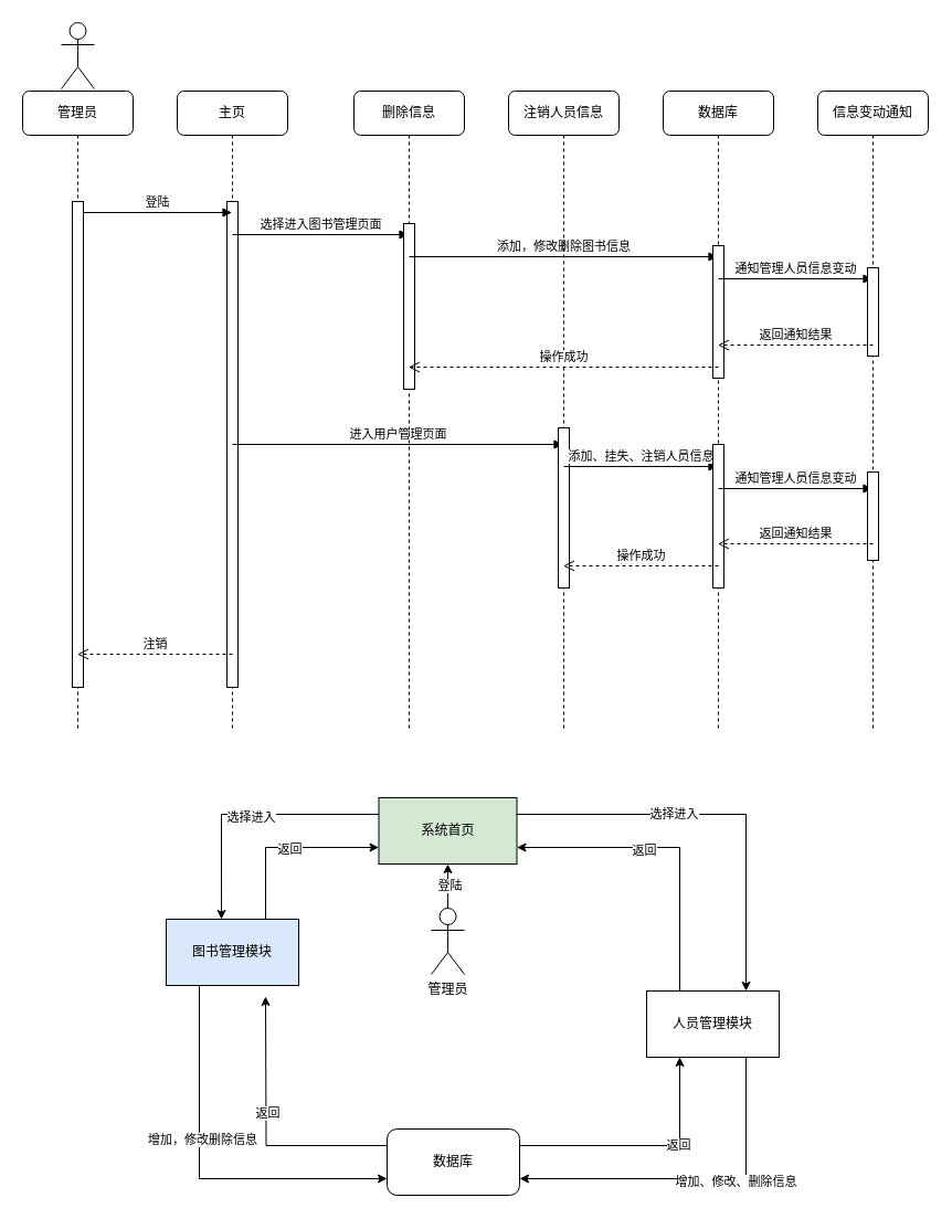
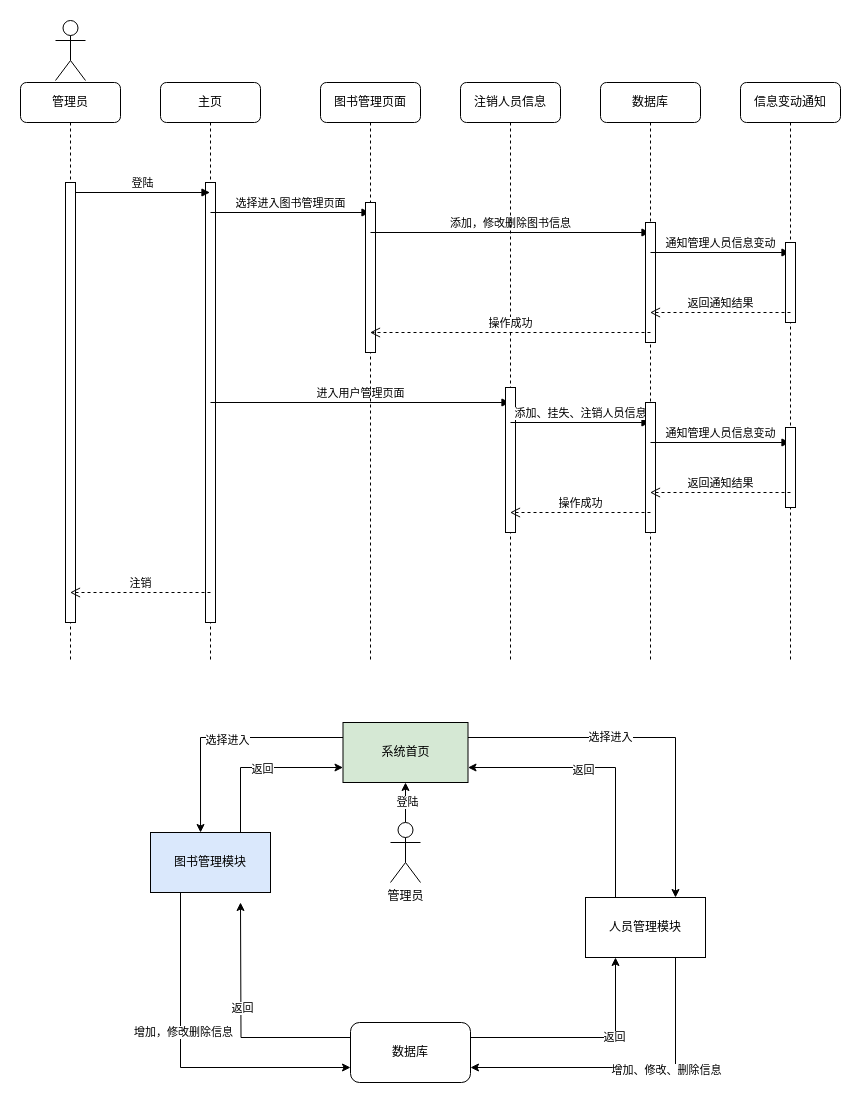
  <mxCell id="0" />
  <mxCell id="1" parent="0" />
  <mxCell id="2" value="主页" style="shape=umlLifeline;perimeter=lifelinePerimeter;whiteSpace=wrap;html=1;container=1;collapsible=0;recursiveResize=0;outlineConnect=0;rounded=1;shadow=0;comic=0;labelBackgroundColor=none;strokeWidth=1;fontFamily=Verdana;fontSize=12;align=center;" parent="1" vertex="1"><mxGeometry x="160" y="82" width="100" height="580" as="geometry" /></mxCell>
  <mxCell id="3" value="" style="html=1;points=[];perimeter=orthogonalPerimeter;" vertex="1" parent="2"><mxGeometry x="45" y="100" width="10" height="440" as="geometry" /></mxCell>
  <mxCell id="4" value="选择进入图书管理页面" style="html=1;verticalAlign=bottom;endArrow=block;rounded=0;" edge="1" parent="2" target="6"><mxGeometry width="80" relative="1" as="geometry"><mxPoint x="50" y="130" as="sourcePoint" /><mxPoint x="130" y="130" as="targetPoint" /></mxGeometry></mxCell>
  <mxCell id="5" value="进入用户管理页面" style="html=1;verticalAlign=bottom;endArrow=block;rounded=0;" edge="1" parent="2" target="9"><mxGeometry width="80" relative="1" as="geometry"><mxPoint x="50" y="320" as="sourcePoint" /><mxPoint x="130" y="320" as="targetPoint" /></mxGeometry></mxCell>
- <mxCell id="6" value="删除信息" style="shape=umlLifeline;perimeter=lifelinePerimeter;whiteSpace=wrap;html=1;container=1;collapsible=0;recursiveResize=0;outlineConnect=0;rounded=1;shadow=0;comic=0;labelBackgroundColor=none;strokeWidth=1;fontFamily=Verdana;fontSize=12;align=center;" parent="1" vertex="1"><mxGeometry x="320" y="82" width="100" height="580" as="geometry" /></mxCell>
+ <mxCell id="6" value="图书管理页面" style="shape=umlLifeline;perimeter=lifelinePerimeter;whiteSpace=wrap;html=1;container=1;collapsible=0;recursiveResize=0;outlineConnect=0;rounded=1;shadow=0;comic=0;labelBackgroundColor=none;strokeWidth=1;fontFamily=Verdana;fontSize=12;align=center;" parent="1" vertex="1"><mxGeometry x="320" y="82" width="100" height="580" as="geometry" /></mxCell>
  <mxCell id="7" value="" style="html=1;points=[];perimeter=orthogonalPerimeter;" vertex="1" parent="6"><mxGeometry x="45" y="120" width="10" height="150" as="geometry" /></mxCell>
  <mxCell id="8" value="添加，修改删除图书信息" style="html=1;verticalAlign=bottom;endArrow=block;rounded=0;" edge="1" parent="6" target="12"><mxGeometry width="80" relative="1" as="geometry"><mxPoint x="50" y="150" as="sourcePoint" /><mxPoint x="130" y="150" as="targetPoint" /></mxGeometry></mxCell>
  <mxCell id="9" value="注销人员信息" style="shape=umlLifeline;perimeter=lifelinePerimeter;whiteSpace=wrap;html=1;container=1;collapsible=0;recursiveResize=0;outlineConnect=0;rounded=1;shadow=0;comic=0;labelBackgroundColor=none;strokeWidth=1;fontFamily=Verdana;fontSize=12;align=center;" parent="1" vertex="1"><mxGeometry x="460" y="82" width="100" height="580" as="geometry" /></mxCell>
  <mxCell id="10" value="" style="html=1;points=[];perimeter=orthogonalPerimeter;" vertex="1" parent="9"><mxGeometry x="45" y="305" width="10" height="145" as="geometry" /></mxCell>
  <mxCell id="11" value="添加、挂失、注销人员信息" style="html=1;verticalAlign=bottom;endArrow=block;rounded=0;" edge="1" parent="9" target="12"><mxGeometry width="80" relative="1" as="geometry"><mxPoint x="50" y="340" as="sourcePoint" /><mxPoint x="130" y="340" as="targetPoint" /></mxGeometry></mxCell>
  <mxCell id="12" value="数据库" style="shape=umlLifeline;perimeter=lifelinePerimeter;whiteSpace=wrap;html=1;container=1;collapsible=0;recursiveResize=0;outlineConnect=0;rounded=1;shadow=0;comic=0;labelBackgroundColor=none;strokeWidth=1;fontFamily=Verdana;fontSize=12;align=center;" parent="1" vertex="1"><mxGeometry x="600" y="82" width="100" height="580" as="geometry" /></mxCell>
  <mxCell id="13" value="" style="html=1;points=[];perimeter=orthogonalPerimeter;" vertex="1" parent="12"><mxGeometry x="45" y="140" width="10" height="120" as="geometry" /></mxCell>
  <mxCell id="14" value="通知管理人员信息变动" style="html=1;verticalAlign=bottom;endArrow=block;rounded=0;" edge="1" parent="12" target="17"><mxGeometry width="80" relative="1" as="geometry"><mxPoint x="50" y="170" as="sourcePoint" /><mxPoint x="130" y="170" as="targetPoint" /></mxGeometry></mxCell>
  <mxCell id="15" value="" style="html=1;points=[];perimeter=orthogonalPerimeter;" vertex="1" parent="12"><mxGeometry x="45" y="320" width="10" height="130" as="geometry" /></mxCell>
  <mxCell id="16" value="通知管理人员信息变动" style="html=1;verticalAlign=bottom;endArrow=block;rounded=0;" edge="1" parent="12" target="17"><mxGeometry width="80" relative="1" as="geometry"><mxPoint x="50" y="360" as="sourcePoint" /><mxPoint x="130" y="360" as="targetPoint" /></mxGeometry></mxCell>
  <mxCell id="17" value="信息变动通知" style="shape=umlLifeline;perimeter=lifelinePerimeter;whiteSpace=wrap;html=1;container=1;collapsible=0;recursiveResize=0;outlineConnect=0;rounded=1;shadow=0;comic=0;labelBackgroundColor=none;strokeWidth=1;fontFamily=Verdana;fontSize=12;align=center;" parent="1" vertex="1"><mxGeometry x="740" y="82" width="100" height="580" as="geometry" /></mxCell>
  <mxCell id="18" value="" style="html=1;points=[];perimeter=orthogonalPerimeter;" vertex="1" parent="17"><mxGeometry x="45" y="160" width="10" height="80" as="geometry" /></mxCell>
  <mxCell id="19" value="" style="html=1;points=[];perimeter=orthogonalPerimeter;" vertex="1" parent="17"><mxGeometry x="45" y="345" width="10" height="80" as="geometry" /></mxCell>
  <mxCell id="20" value="管理员" style="shape=umlLifeline;perimeter=lifelinePerimeter;whiteSpace=wrap;html=1;container=1;collapsible=0;recursiveResize=0;outlineConnect=0;rounded=1;shadow=0;comic=0;labelBackgroundColor=none;strokeWidth=1;fontFamily=Verdana;fontSize=12;align=center;" parent="1" vertex="1"><mxGeometry x="20" y="82" width="100" height="580" as="geometry" /></mxCell>
  <mxCell id="21" value="" style="html=1;points=[];perimeter=orthogonalPerimeter;rounded=0;shadow=0;comic=0;labelBackgroundColor=none;strokeWidth=1;fontFamily=Verdana;fontSize=12;align=center;" parent="20" vertex="1"><mxGeometry x="45" y="100" width="10" height="440" as="geometry" /></mxCell>
  <mxCell id="22" value="登陆" style="html=1;verticalAlign=bottom;endArrow=block;rounded=0;" edge="1" parent="20" target="2"><mxGeometry width="80" relative="1" as="geometry"><mxPoint x="55" y="110" as="sourcePoint" /><mxPoint x="135" y="110" as="targetPoint" /></mxGeometry></mxCell>
  <mxCell id="23" value="" style="shape=umlActor;verticalLabelPosition=bottom;verticalAlign=top;html=1;outlineConnect=0;" vertex="1" parent="1"><mxGeometry x="55" y="20" width="30" height="60" as="geometry" /></mxCell>
  <mxCell id="24" value="返回通知结果" style="html=1;verticalAlign=bottom;endArrow=open;dashed=1;endSize=8;rounded=0;" edge="1" parent="1" target="12"><mxGeometry relative="1" as="geometry"><mxPoint x="790" y="312" as="sourcePoint" /><mxPoint x="710" y="312" as="targetPoint" /></mxGeometry></mxCell>
  <mxCell id="25" value="操作成功" style="html=1;verticalAlign=bottom;endArrow=open;dashed=1;endSize=8;rounded=0;" edge="1" parent="1" target="6"><mxGeometry relative="1" as="geometry"><mxPoint x="650" y="332" as="sourcePoint" /><mxPoint x="570" y="332" as="targetPoint" /></mxGeometry></mxCell>
  <mxCell id="26" value="返回通知结果" style="html=1;verticalAlign=bottom;endArrow=open;dashed=1;endSize=8;rounded=0;" edge="1" parent="1" target="12"><mxGeometry relative="1" as="geometry"><mxPoint x="790" y="492" as="sourcePoint" /><mxPoint x="710" y="492" as="targetPoint" /></mxGeometry></mxCell>
  <mxCell id="27" value="操作成功" style="html=1;verticalAlign=bottom;endArrow=open;dashed=1;endSize=8;rounded=0;" edge="1" parent="1" target="9"><mxGeometry relative="1" as="geometry"><mxPoint x="650" y="512" as="sourcePoint" /><mxPoint x="570" y="512" as="targetPoint" /></mxGeometry></mxCell>
  <mxCell id="28" value="注销" style="html=1;verticalAlign=bottom;endArrow=open;dashed=1;endSize=8;rounded=0;" edge="1" parent="1" target="20"><mxGeometry relative="1" as="geometry"><mxPoint x="210" y="592" as="sourcePoint" /><mxPoint x="130" y="592" as="targetPoint" /></mxGeometry></mxCell>
  <mxCell id="29" style="edgeStyle=orthogonalEdgeStyle;rounded=0;orthogonalLoop=1;jettySize=auto;html=1;" edge="1" parent="1" source="31" target="51"><mxGeometry relative="1" as="geometry" /></mxCell>
  <mxCell id="30" value="登陆" style="edgeLabel;html=1;align=center;verticalAlign=middle;resizable=0;points=[];" vertex="1" connectable="0" parent="29"><mxGeometry x="0.05" y="-1" relative="1" as="geometry"><mxPoint as="offset" /></mxGeometry></mxCell>
  <mxCell id="31" value="管理员" style="shape=umlActor;verticalLabelPosition=bottom;verticalAlign=top;html=1;" vertex="1" parent="1"><mxGeometry x="390" y="822" width="30" height="60" as="geometry" /></mxCell>
  <mxCell id="32" style="edgeStyle=orthogonalEdgeStyle;rounded=0;orthogonalLoop=1;jettySize=auto;html=1;exitX=0.25;exitY=1;exitDx=0;exitDy=0;entryX=0;entryY=0.75;entryDx=0;entryDy=0;" edge="1" parent="1" source="36" target="46"><mxGeometry relative="1" as="geometry" /></mxCell>
  <mxCell id="33" value="增加，修改删除信息" style="edgeLabel;html=1;align=center;verticalAlign=middle;resizable=0;points=[];" vertex="1" connectable="0" parent="32"><mxGeometry x="-0.194" y="2" relative="1" as="geometry"><mxPoint as="offset" /></mxGeometry></mxCell>
  <mxCell id="34" style="edgeStyle=orthogonalEdgeStyle;rounded=0;orthogonalLoop=1;jettySize=auto;html=1;exitX=0.75;exitY=0;exitDx=0;exitDy=0;entryX=0;entryY=0.75;entryDx=0;entryDy=0;" edge="1" parent="1" source="36" target="51"><mxGeometry relative="1" as="geometry" /></mxCell>
  <mxCell id="35" value="返回" style="edgeLabel;html=1;align=center;verticalAlign=middle;resizable=0;points=[];" vertex="1" connectable="0" parent="34"><mxGeometry x="0.027" y="-1" relative="1" as="geometry"><mxPoint as="offset" /></mxGeometry></mxCell>
  <mxCell id="36" value="图书管理模块" style="rounded=0;whiteSpace=wrap;html=1;fillColor=#dae8fc;" vertex="1" parent="1"><mxGeometry x="150" y="832" width="120" height="60" as="geometry" /></mxCell>
  <mxCell id="37" style="edgeStyle=orthogonalEdgeStyle;rounded=0;orthogonalLoop=1;jettySize=auto;html=1;exitX=0.25;exitY=0;exitDx=0;exitDy=0;entryX=1;entryY=0.75;entryDx=0;entryDy=0;" edge="1" parent="1" source="41" target="51"><mxGeometry relative="1" as="geometry" /></mxCell>
  <mxCell id="38" value="返回" style="edgeLabel;html=1;align=center;verticalAlign=middle;resizable=0;points=[];" vertex="1" connectable="0" parent="37"><mxGeometry x="0.173" y="2" relative="1" as="geometry"><mxPoint as="offset" /></mxGeometry></mxCell>
  <mxCell id="39" style="edgeStyle=orthogonalEdgeStyle;rounded=0;orthogonalLoop=1;jettySize=auto;html=1;exitX=0.75;exitY=1;exitDx=0;exitDy=0;entryX=1;entryY=0.75;entryDx=0;entryDy=0;" edge="1" parent="1" source="41" target="46"><mxGeometry relative="1" as="geometry" /></mxCell>
  <mxCell id="40" value="增加、修改、删除信息" style="edgeLabel;html=1;align=center;verticalAlign=middle;resizable=0;points=[];" vertex="1" connectable="0" parent="39"><mxGeometry x="-0.239" y="2" relative="1" as="geometry"><mxPoint as="offset" /></mxGeometry></mxCell>
  <mxCell id="41" value="人员管理模块" style="rounded=0;whiteSpace=wrap;html=1;" vertex="1" parent="1"><mxGeometry x="585" y="897" width="120" height="60" as="geometry" /></mxCell>
  <mxCell id="42" style="edgeStyle=orthogonalEdgeStyle;rounded=0;orthogonalLoop=1;jettySize=auto;html=1;exitX=0;exitY=0.25;exitDx=0;exitDy=0;" edge="1" parent="1" source="46"><mxGeometry relative="1" as="geometry"><mxPoint x="240" y="902" as="targetPoint" /></mxGeometry></mxCell>
  <mxCell id="43" value="返回" style="edgeLabel;html=1;align=center;verticalAlign=middle;resizable=0;points=[];" vertex="1" connectable="0" parent="42"><mxGeometry x="0.139" y="-1" relative="1" as="geometry"><mxPoint as="offset" /></mxGeometry></mxCell>
  <mxCell id="44" style="edgeStyle=orthogonalEdgeStyle;rounded=0;orthogonalLoop=1;jettySize=auto;html=1;exitX=1;exitY=0.25;exitDx=0;exitDy=0;entryX=0.25;entryY=1;entryDx=0;entryDy=0;" edge="1" parent="1" source="46" target="41"><mxGeometry relative="1" as="geometry" /></mxCell>
  <mxCell id="45" value="返回" style="edgeLabel;html=1;align=center;verticalAlign=middle;resizable=0;points=[];" vertex="1" connectable="0" parent="44"><mxGeometry x="0.268" y="1" relative="1" as="geometry"><mxPoint as="offset" /></mxGeometry></mxCell>
  <mxCell id="46" value="数据库" style="rounded=1;whiteSpace=wrap;html=1;" vertex="1" parent="1"><mxGeometry x="350" y="1022" width="120" height="60" as="geometry" /></mxCell>
  <mxCell id="47" style="edgeStyle=orthogonalEdgeStyle;rounded=0;orthogonalLoop=1;jettySize=auto;html=1;exitX=0;exitY=0.25;exitDx=0;exitDy=0;entryX=0.417;entryY=0;entryDx=0;entryDy=0;entryPerimeter=0;" edge="1" parent="1" source="51" target="36"><mxGeometry relative="1" as="geometry" /></mxCell>
  <mxCell id="48" value="选择进入" style="edgeLabel;html=1;align=center;verticalAlign=middle;resizable=0;points=[];" vertex="1" connectable="0" parent="47"><mxGeometry x="-0.011" y="2" relative="1" as="geometry"><mxPoint x="1" as="offset" /></mxGeometry></mxCell>
  <mxCell id="49" style="edgeStyle=orthogonalEdgeStyle;rounded=0;orthogonalLoop=1;jettySize=auto;html=1;exitX=1;exitY=0.25;exitDx=0;exitDy=0;entryX=0.75;entryY=0;entryDx=0;entryDy=0;" edge="1" parent="1" source="51" target="41"><mxGeometry relative="1" as="geometry" /></mxCell>
  <mxCell id="50" value="选择进入" style="edgeLabel;html=1;align=center;verticalAlign=middle;resizable=0;points=[];" vertex="1" connectable="0" parent="49"><mxGeometry x="-0.225" y="1" relative="1" as="geometry"><mxPoint as="offset" /></mxGeometry></mxCell>
  <mxCell id="51" value="系统首页" style="rounded=0;whiteSpace=wrap;html=1;fillColor=#d5e8d4;" vertex="1" parent="1"><mxGeometry x="342.5" y="722" width="125" height="60" as="geometry" /></mxCell>
